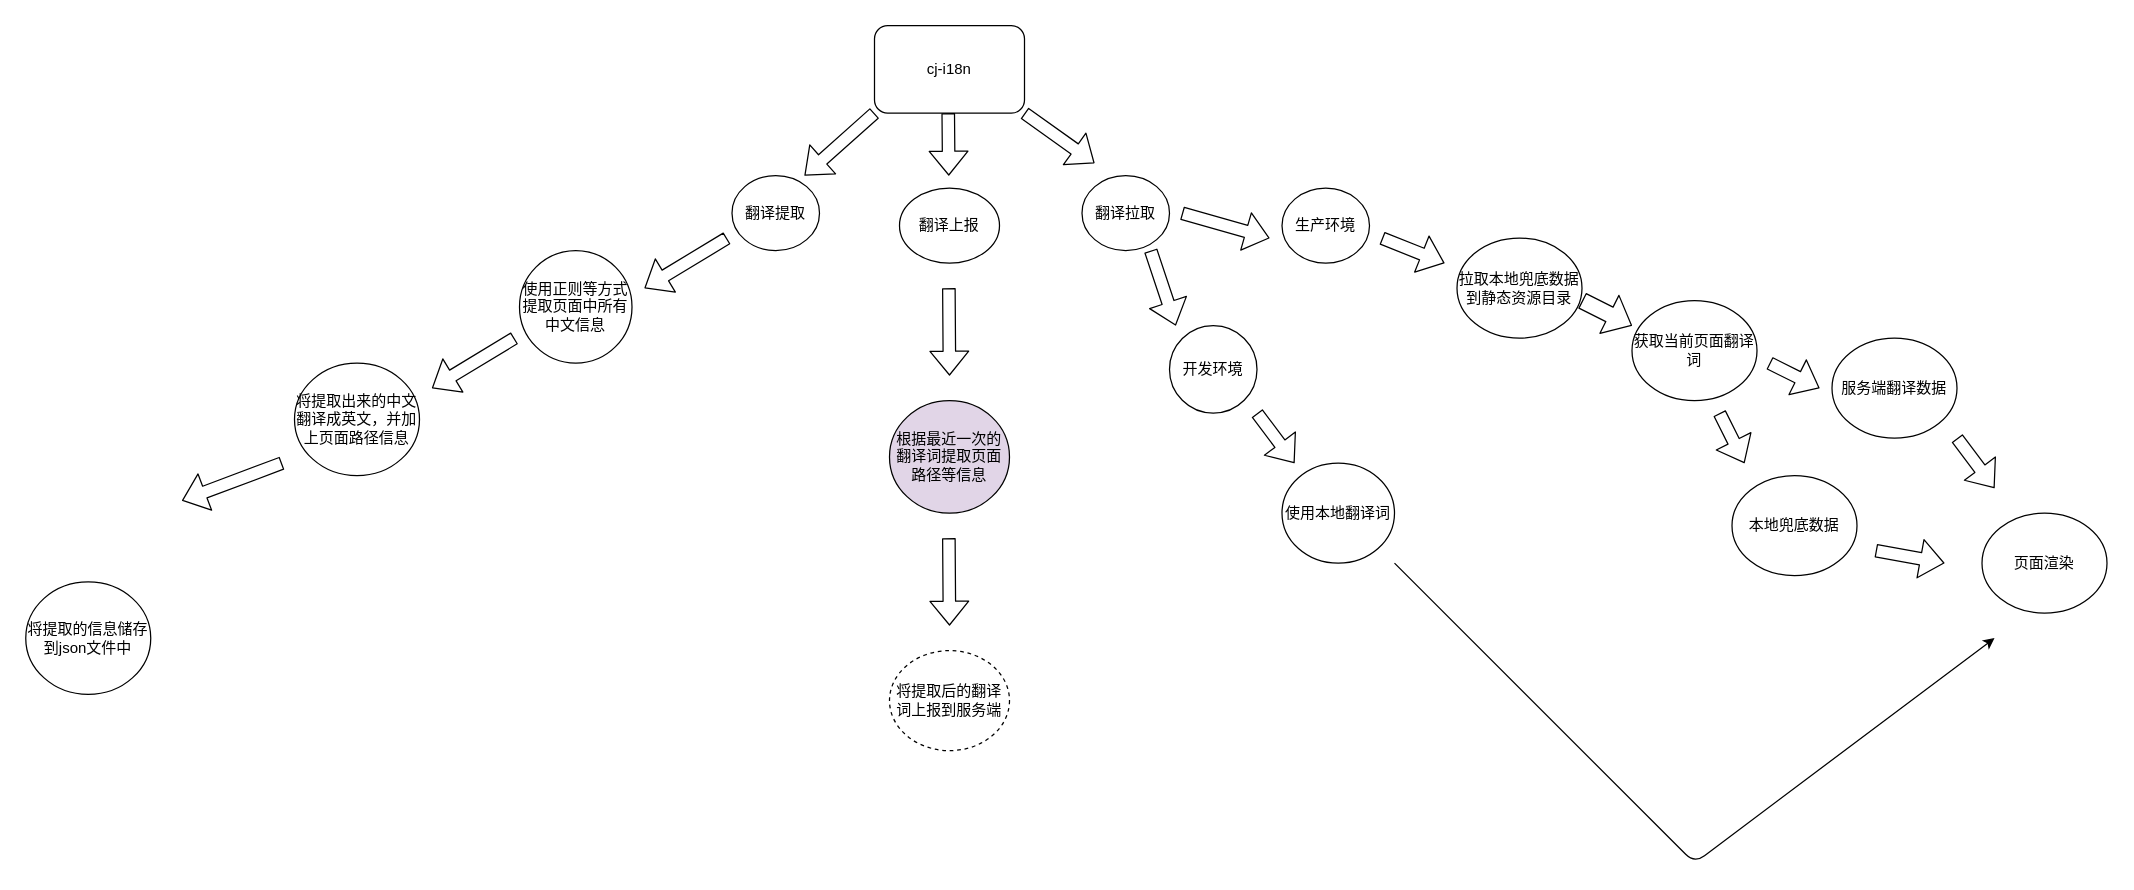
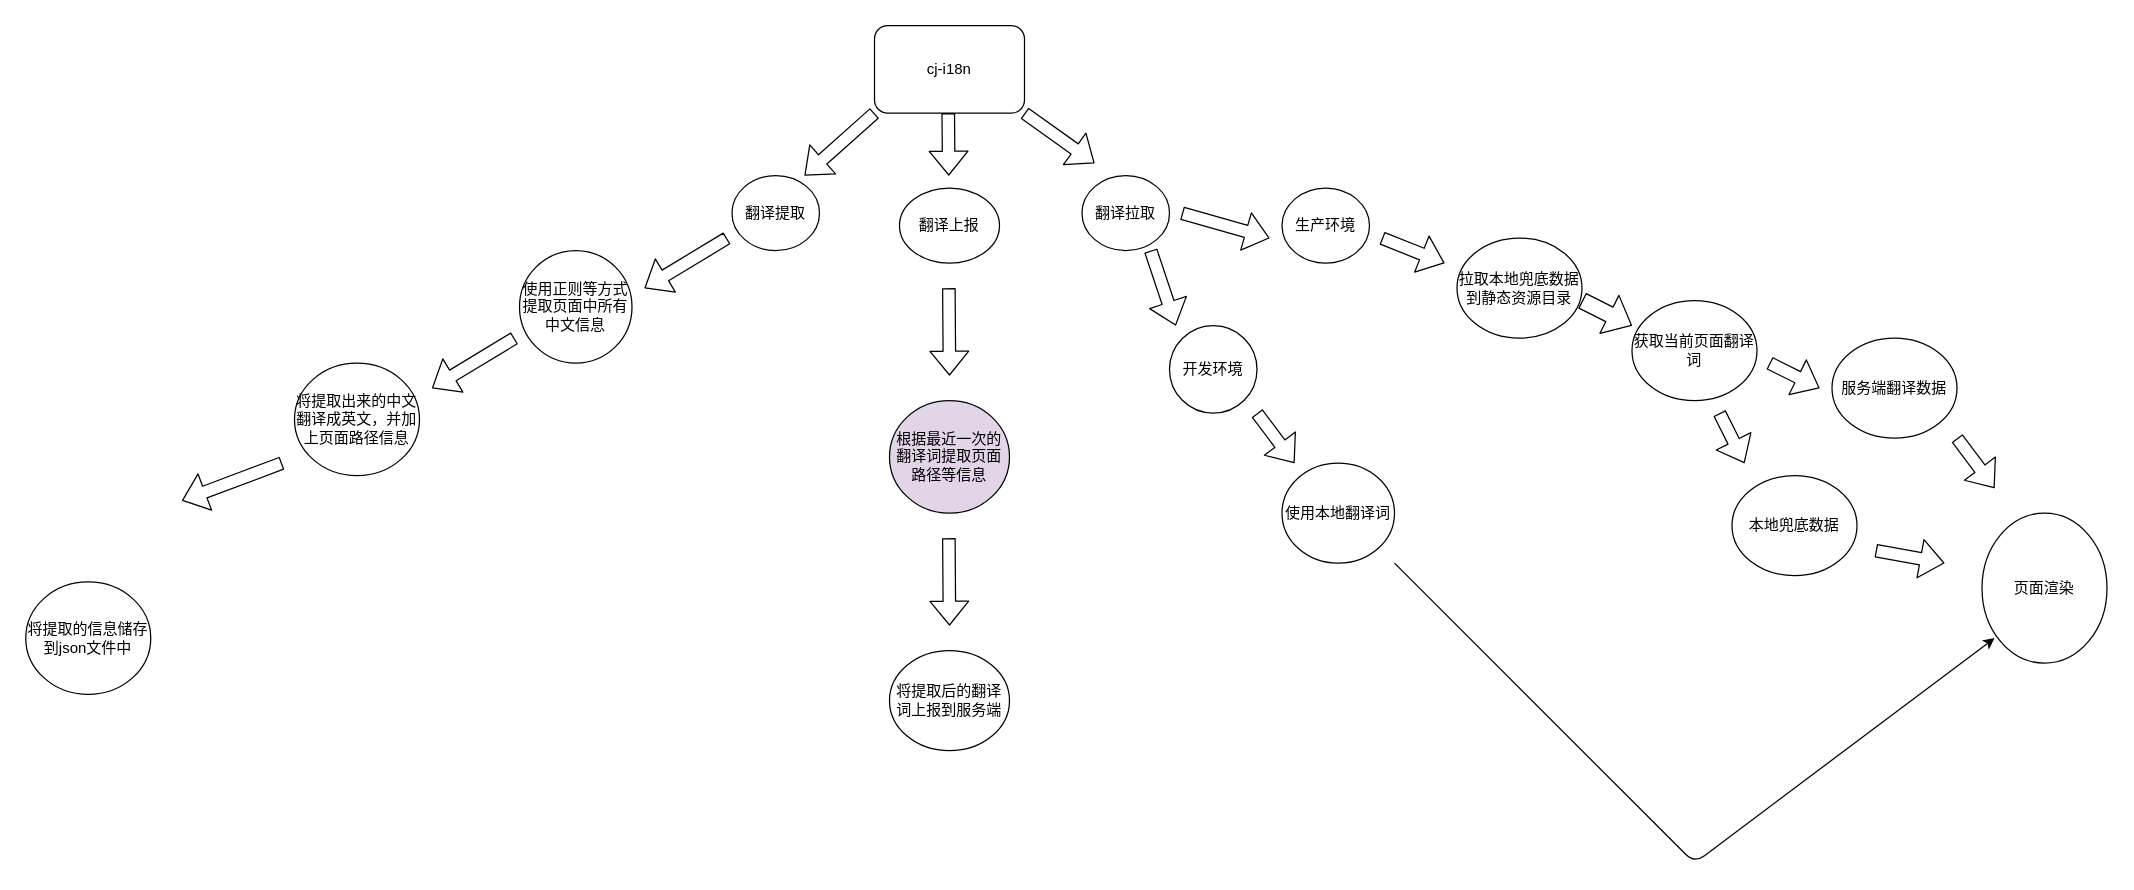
  <mxCell id="0" />
  <mxCell id="1" parent="0" />
  <mxCell id="2" value="cj-i18n" style="rounded=1;whiteSpace=wrap;html=1;" vertex="1" parent="1"><mxGeometry x="699" y="20" width="120" height="70" as="geometry" /></mxCell>
  <mxCell id="3" value="翻译上报" style="ellipse;whiteSpace=wrap;html=1;" vertex="1" parent="1"><mxGeometry x="719" y="150" width="80" height="60" as="geometry" /></mxCell>
  <mxCell id="4" value="翻译拉取" style="ellipse;whiteSpace=wrap;html=1;" vertex="1" parent="1"><mxGeometry x="865" y="140" width="70" height="60" as="geometry" /></mxCell>
  <mxCell id="5" value="翻译提取" style="ellipse;whiteSpace=wrap;html=1;" vertex="1" parent="1"><mxGeometry x="585" y="140" width="70" height="60" as="geometry" /></mxCell>
  <mxCell id="6" value="" style="shape=flexArrow;endArrow=classic;html=1;exitX=0;exitY=1;exitDx=0;exitDy=0;" edge="1" parent="1" source="2"><mxGeometry width="50" height="50" relative="1" as="geometry"><mxPoint x="665" y="130" as="sourcePoint" /><mxPoint x="643" y="140" as="targetPoint" /></mxGeometry></mxCell>
  <mxCell id="7" value="" style="shape=flexArrow;endArrow=classic;html=1;exitX=0;exitY=1;exitDx=0;exitDy=0;" edge="1" parent="1"><mxGeometry width="50" height="50" relative="1" as="geometry"><mxPoint x="758" y="90" as="sourcePoint" /><mxPoint x="758.42" y="140" as="targetPoint" /></mxGeometry></mxCell>
  <mxCell id="8" value="" style="shape=flexArrow;endArrow=classic;html=1;" edge="1" parent="1"><mxGeometry width="50" height="50" relative="1" as="geometry"><mxPoint x="819" y="90" as="sourcePoint" /><mxPoint x="875" y="130" as="targetPoint" /></mxGeometry></mxCell>
  <mxCell id="9" value="根据最近一次的翻译词提取页面路径等信息" style="ellipse;whiteSpace=wrap;html=1;fillColor=#e1d5e7;" vertex="1" parent="1"><mxGeometry x="711" y="320" width="96" height="90" as="geometry" /></mxCell>
- <mxCell id="10" value="将提取后的翻译词上报到服务端" style="ellipse;whiteSpace=wrap;html=1;dashed=1;" vertex="1" parent="1"><mxGeometry x="711" y="520" width="96" height="80" as="geometry" /></mxCell>
+ <mxCell id="10" value="将提取后的翻译词上报到服务端" style="ellipse;whiteSpace=wrap;html=1;" vertex="1" parent="1"><mxGeometry x="711" y="520" width="96" height="80" as="geometry" /></mxCell>
  <mxCell id="11" value="拉取本地兜底数据到静态资源目录" style="ellipse;whiteSpace=wrap;html=1;" vertex="1" parent="1"><mxGeometry x="1165" y="190" width="100" height="80" as="geometry" /></mxCell>
  <mxCell id="12" value="获取当前页面翻译词" style="ellipse;whiteSpace=wrap;html=1;" vertex="1" parent="1"><mxGeometry x="1305" y="240" width="100" height="80" as="geometry" /></mxCell>
  <mxCell id="13" value="本地兜底数据" style="ellipse;whiteSpace=wrap;html=1;" vertex="1" parent="1"><mxGeometry x="1385" y="380" width="100" height="80" as="geometry" /></mxCell>
  <mxCell id="14" value="服务端翻译数据" style="ellipse;whiteSpace=wrap;html=1;" vertex="1" parent="1"><mxGeometry x="1465" y="270" width="100" height="80" as="geometry" /></mxCell>
  <mxCell id="15" value="开发环境" style="ellipse;whiteSpace=wrap;html=1;" vertex="1" parent="1"><mxGeometry x="935" y="260" width="70" height="70" as="geometry" /></mxCell>
  <mxCell id="16" value="生产环境" style="ellipse;whiteSpace=wrap;html=1;" vertex="1" parent="1"><mxGeometry x="1025" y="150" width="70" height="60" as="geometry" /></mxCell>
  <mxCell id="17" value="使用本地翻译词" style="ellipse;whiteSpace=wrap;html=1;" vertex="1" parent="1"><mxGeometry x="1025" y="370" width="90" height="80" as="geometry" /></mxCell>
- <mxCell id="18" value="页面渲染" style="ellipse;whiteSpace=wrap;html=1;" vertex="1" parent="1"><mxGeometry x="1585" y="410" width="100" height="80" as="geometry" /></mxCell>
+ <mxCell id="18" value="页面渲染" style="ellipse;whiteSpace=wrap;html=1;" vertex="1" parent="1"><mxGeometry x="1585" y="410" width="100" height="120" as="geometry" /></mxCell>
  <mxCell id="19" value="" style="shape=flexArrow;endArrow=classic;html=1;" edge="1" parent="1"><mxGeometry width="50" height="50" relative="1" as="geometry"><mxPoint x="920" y="200" as="sourcePoint" /><mxPoint x="940" y="260" as="targetPoint" /></mxGeometry></mxCell>
  <mxCell id="20" value="" style="shape=flexArrow;endArrow=classic;html=1;" edge="1" parent="1"><mxGeometry width="50" height="50" relative="1" as="geometry"><mxPoint x="945" y="170" as="sourcePoint" /><mxPoint x="1015" y="190" as="targetPoint" /></mxGeometry></mxCell>
  <mxCell id="21" value="" style="shape=flexArrow;endArrow=classic;html=1;" edge="1" parent="1"><mxGeometry width="50" height="50" relative="1" as="geometry"><mxPoint x="1005" y="330" as="sourcePoint" /><mxPoint x="1035" y="370" as="targetPoint" /></mxGeometry></mxCell>
  <mxCell id="22" value="" style="shape=flexArrow;endArrow=classic;html=1;" edge="1" parent="1"><mxGeometry width="50" height="50" relative="1" as="geometry"><mxPoint x="1105" y="190" as="sourcePoint" /><mxPoint x="1155" y="210" as="targetPoint" /></mxGeometry></mxCell>
  <mxCell id="23" value="" style="shape=flexArrow;endArrow=classic;html=1;exitX=1;exitY=0.625;exitDx=0;exitDy=0;exitPerimeter=0;width=12.941;endSize=6.224;" edge="1" parent="1" source="11"><mxGeometry width="50" height="50" relative="1" as="geometry"><mxPoint x="1275" y="250" as="sourcePoint" /><mxPoint x="1305" y="260" as="targetPoint" /></mxGeometry></mxCell>
  <mxCell id="24" value="" style="shape=flexArrow;endArrow=classic;html=1;" edge="1" parent="1"><mxGeometry width="50" height="50" relative="1" as="geometry"><mxPoint x="1415" y="290" as="sourcePoint" /><mxPoint x="1455" y="310" as="targetPoint" /></mxGeometry></mxCell>
  <mxCell id="25" value="" style="shape=flexArrow;endArrow=classic;html=1;" edge="1" parent="1"><mxGeometry width="50" height="50" relative="1" as="geometry"><mxPoint x="1565" y="350" as="sourcePoint" /><mxPoint x="1595" y="390" as="targetPoint" /></mxGeometry></mxCell>
  <mxCell id="26" value="" style="shape=flexArrow;endArrow=classic;html=1;" edge="1" parent="1"><mxGeometry width="50" height="50" relative="1" as="geometry"><mxPoint x="1375" y="330" as="sourcePoint" /><mxPoint x="1395" y="370" as="targetPoint" /></mxGeometry></mxCell>
  <mxCell id="27" value="" style="shape=flexArrow;endArrow=classic;html=1;" edge="1" parent="1"><mxGeometry width="50" height="50" relative="1" as="geometry"><mxPoint x="1500" y="440" as="sourcePoint" /><mxPoint x="1555" y="450" as="targetPoint" /></mxGeometry></mxCell>
  <mxCell id="28" value="" style="endArrow=classic;html=1;" edge="1" parent="1"><mxGeometry width="50" height="50" relative="1" as="geometry"><mxPoint x="1115" y="450" as="sourcePoint" /><mxPoint x="1595" y="510" as="targetPoint" /><Array as="points"><mxPoint x="1355" y="690" /></Array></mxGeometry></mxCell>
  <mxCell id="29" value="" style="shape=flexArrow;endArrow=classic;html=1;exitX=0;exitY=1;exitDx=0;exitDy=0;" edge="1" parent="1"><mxGeometry width="50" height="50" relative="1" as="geometry"><mxPoint x="758.5" y="230" as="sourcePoint" /><mxPoint x="759" y="300" as="targetPoint" /></mxGeometry></mxCell>
  <mxCell id="30" value="" style="shape=flexArrow;endArrow=classic;html=1;exitX=0;exitY=1;exitDx=0;exitDy=0;" edge="1" parent="1"><mxGeometry width="50" height="50" relative="1" as="geometry"><mxPoint x="758.5" y="430" as="sourcePoint" /><mxPoint x="759" y="500" as="targetPoint" /></mxGeometry></mxCell>
  <mxCell id="31" value="使用正则等方式提取页面中所有中文信息" style="ellipse;whiteSpace=wrap;html=1;" vertex="1" parent="1"><mxGeometry x="415" y="200" width="90" height="90" as="geometry" /></mxCell>
  <mxCell id="32" value="将提取出来的中文翻译成英文，并加上页面路径信息" style="ellipse;whiteSpace=wrap;html=1;" vertex="1" parent="1"><mxGeometry x="235" y="290" width="100" height="90" as="geometry" /></mxCell>
  <mxCell id="33" value="将提取的信息储存到json文件中" style="ellipse;whiteSpace=wrap;html=1;" vertex="1" parent="1"><mxGeometry x="20" y="465" width="100" height="90" as="geometry" /></mxCell>
  <mxCell id="34" value="" style="shape=flexArrow;endArrow=classic;html=1;exitX=0;exitY=1;exitDx=0;exitDy=0;" edge="1" parent="1"><mxGeometry width="50" height="50" relative="1" as="geometry"><mxPoint x="581" y="190" as="sourcePoint" /><mxPoint x="515" y="230" as="targetPoint" /></mxGeometry></mxCell>
  <mxCell id="35" value="" style="shape=flexArrow;endArrow=classic;html=1;exitX=0;exitY=1;exitDx=0;exitDy=0;" edge="1" parent="1"><mxGeometry width="50" height="50" relative="1" as="geometry"><mxPoint x="411" y="270" as="sourcePoint" /><mxPoint x="345" y="310" as="targetPoint" /></mxGeometry></mxCell>
  <mxCell id="36" value="" style="shape=flexArrow;endArrow=classic;html=1;" edge="1" parent="1"><mxGeometry width="50" height="50" relative="1" as="geometry"><mxPoint x="225" y="370" as="sourcePoint" /><mxPoint x="145" y="400" as="targetPoint" /></mxGeometry></mxCell>
